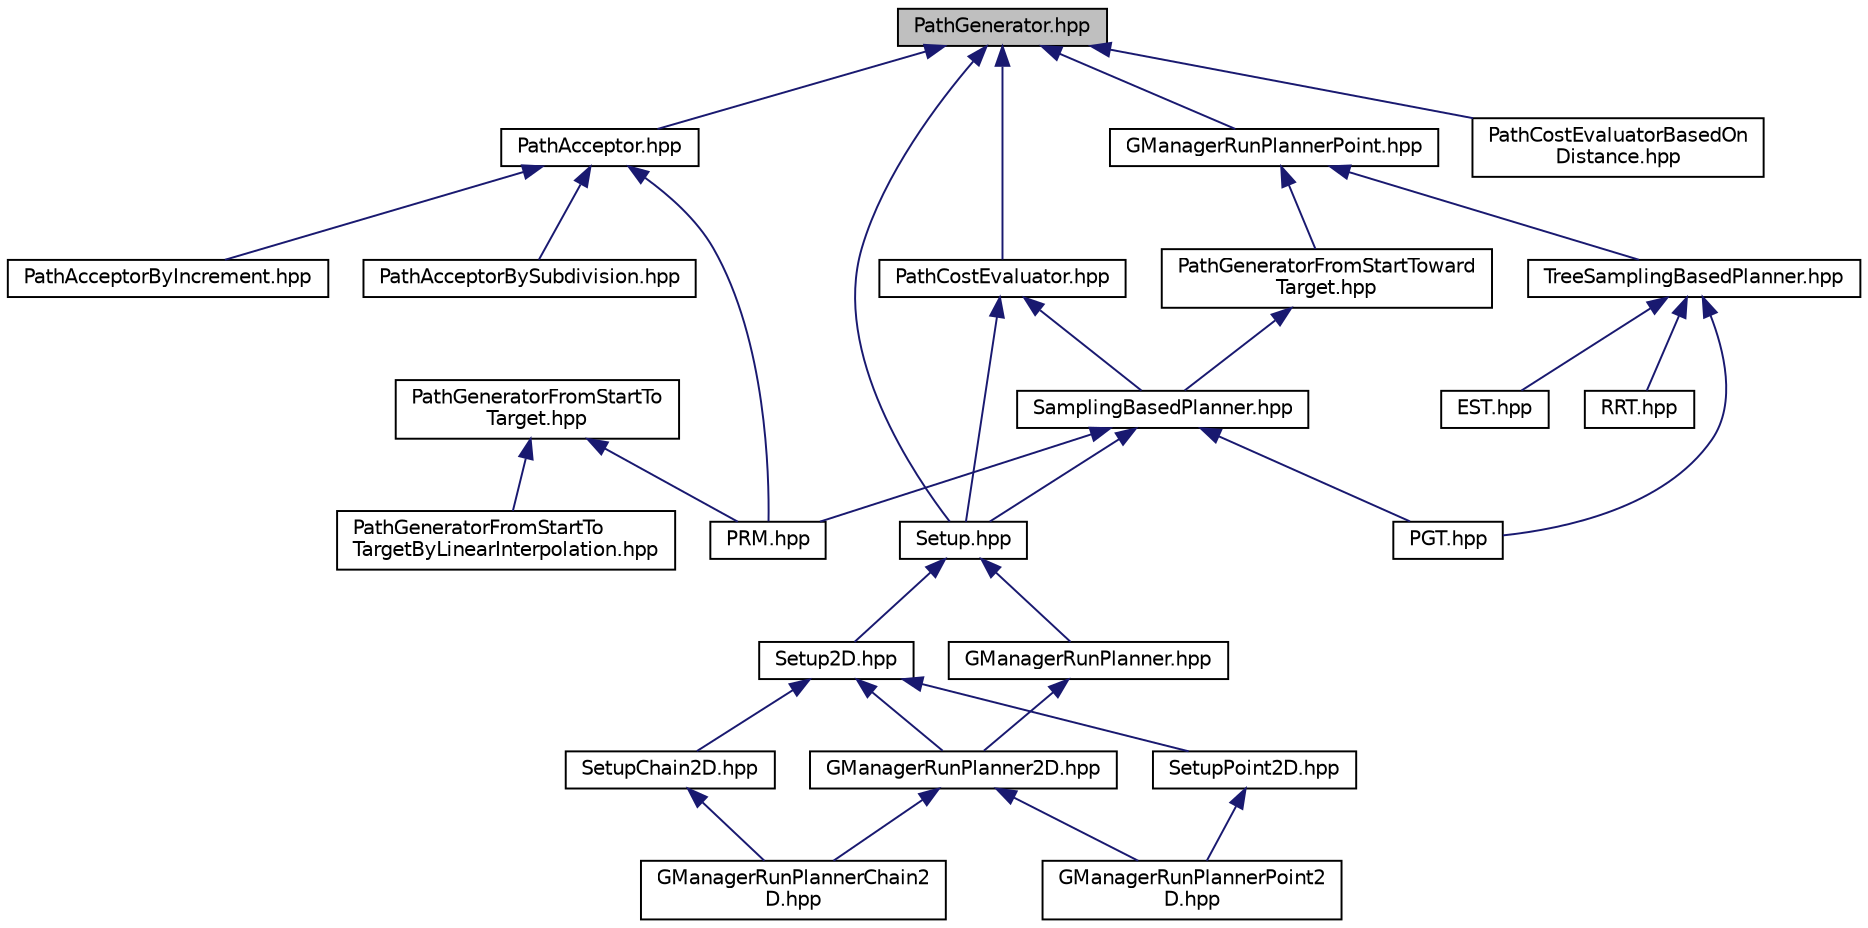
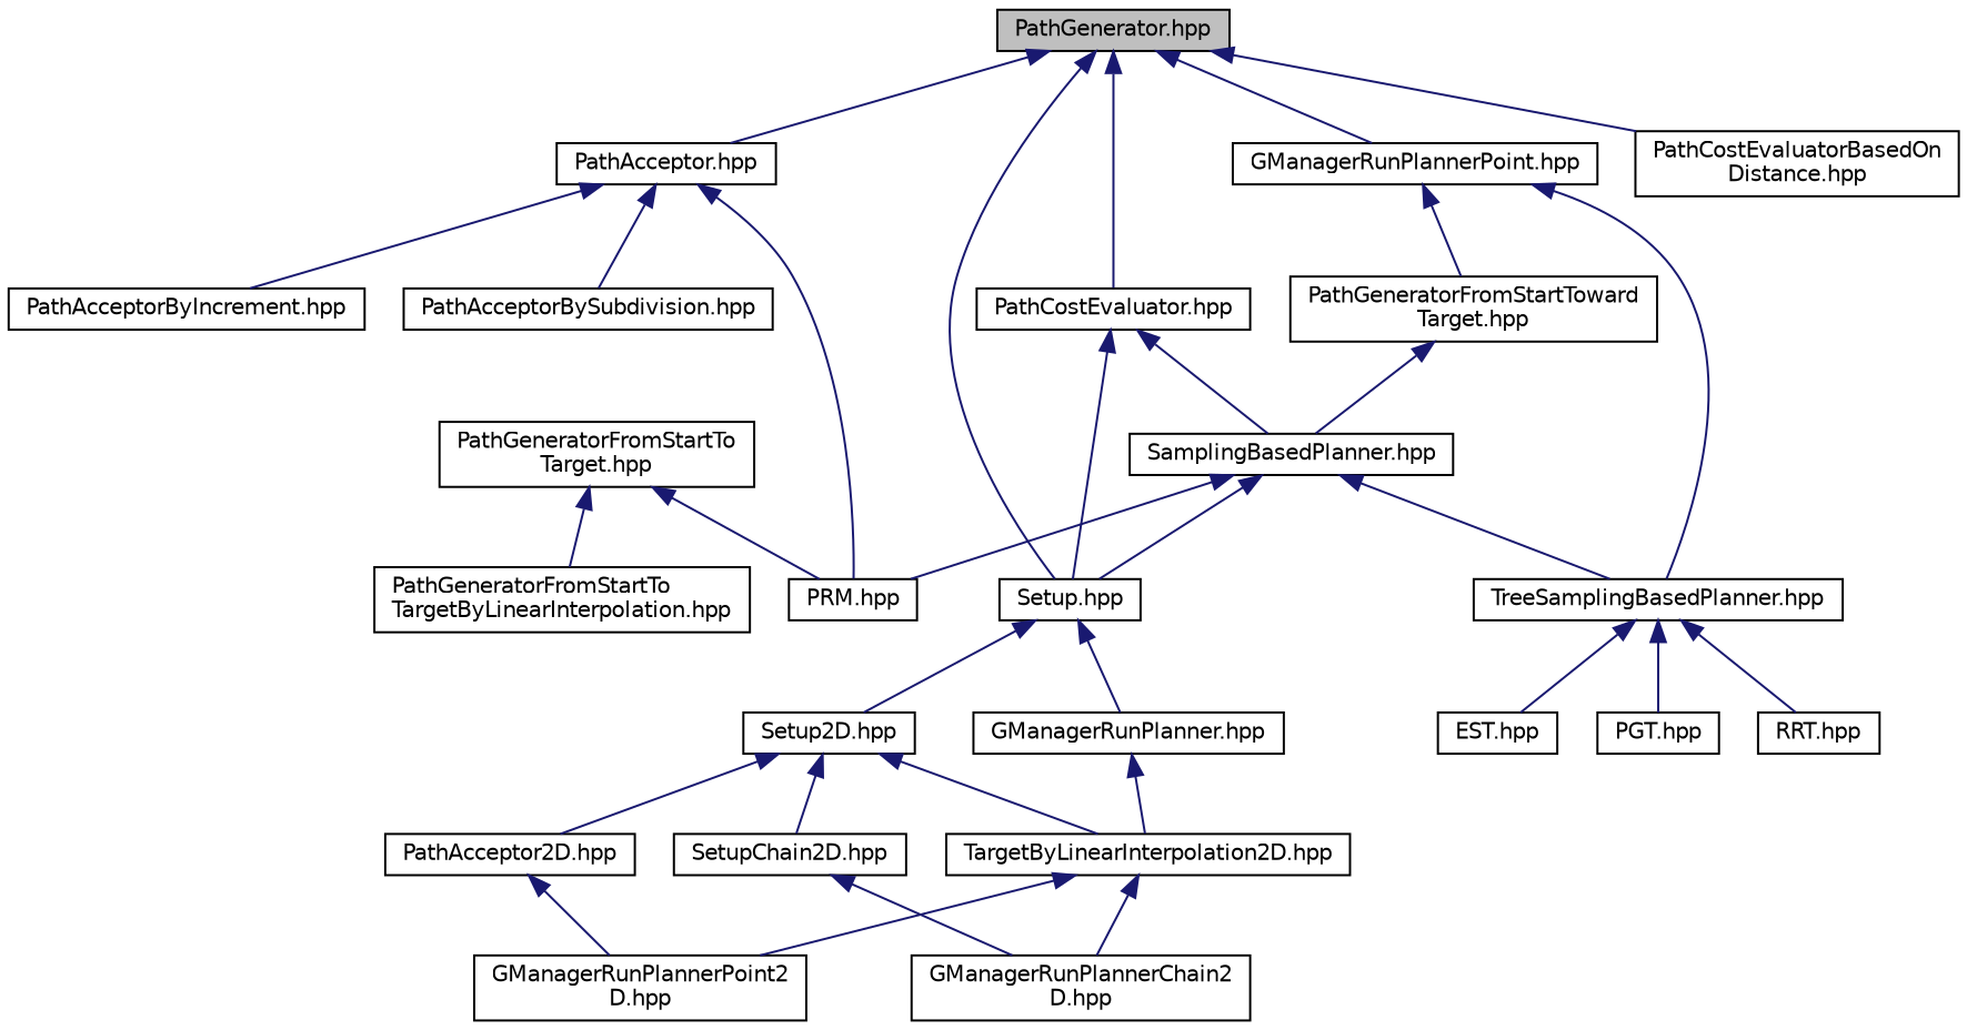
  digraph {
    node [color=black fontname=Helvetica fontsize=10 shape=record]
    edge [color=midnightblue dir=back fontname=Helvetica fontsize=10 labelfontname=Helvetica labelfontsize=10 style=solid]
    n1 [fillcolor=grey75 fontcolor=black height=0.2 label="PathGenerator.hpp" style=filled width=0.4]
    n2 [height=0.2 label="PathAcceptor.hpp" width=0.4]
    n3 [height=0.2 label="Setup.hpp" width=0.4]
    n4 [height=0.2 label="PathCostEvaluator.hpp" width=0.4]
    n5 [height=0.2 label="GManagerRunPlannerPoint.hpp" width=0.4]
    n6 [height=0.2 label="PathCostEvaluatorBasedOn\lDistance.hpp" width=0.4]
    n7 [height=0.2 label="PathAcceptorByIncrement.hpp" width=0.4]
    n8 [height=0.2 label="PathAcceptorBySubdivision.hpp" width=0.4]
    n9 [height=0.2 label="PRM.hpp" width=0.4]
    n10 [height=0.2 label="Setup2D.hpp" width=0.4]
    n11 [height=0.2 label="GManagerRunPlanner.hpp" width=0.4]
    n12 [height=0.2 label="SamplingBasedPlanner.hpp" width=0.4]
    n13 [height=0.2 label="TreeSamplingBasedPlanner.hpp" width=0.4]
    n14 [height=0.2 label="PathGeneratorFromStartToward\lTarget.hpp" width=0.4]
-   n15 [height=0.2 label="GManagerRunPlanner2D.hpp" width=0.4]
+   n15 [height=0.2 label="TargetByLinearInterpolation2D.hpp" width=0.4]
    n16 [height=0.2 label="SetupChain2D.hpp" width=0.4]
-   n17 [height=0.2 label="SetupPoint2D.hpp" width=0.4]
+   n17 [height=0.2 label="PathAcceptor2D.hpp" width=0.4]
    n18 [height=0.2 label="GManagerRunPlannerChain2\lD.hpp" width=0.4]
    n19 [height=0.2 label="GManagerRunPlannerPoint2\lD.hpp" width=0.4]
    n20 [height=0.2 label="EST.hpp" width=0.4]
    n21 [height=0.2 label="PGT.hpp" width=0.4]
    n22 [height=0.2 label="RRT.hpp" width=0.4]
    n23 [height=0.2 label="PathGeneratorFromStartTo\lTarget.hpp" width=0.4]
    n24 [height=0.2 label="PathGeneratorFromStartTo\lTargetByLinearInterpolation.hpp" width=0.4]
    n1 -> n2
    n1 -> n3
    n1 -> n4
    n1 -> n5
    n1 -> n6
    n2 -> n7
    n2 -> n8
    n2 -> n9
    n3 -> n10
    n3 -> n11
    n4 -> n3
    n4 -> n12
    n5 -> n13
    n5 -> n14
    n10 -> n15
    n10 -> n16
    n10 -> n17
    n11 -> n15
    n12 -> n3
    n12 -> n9
-   n12 -> n21
+   n12 -> n13
    n13 -> n20
    n13 -> n21
    n13 -> n22
    n14 -> n12
    n15 -> n18
    n15 -> n19
    n16 -> n18
    n17 -> n19
    n23 -> n9
    n23 -> n24
  }
